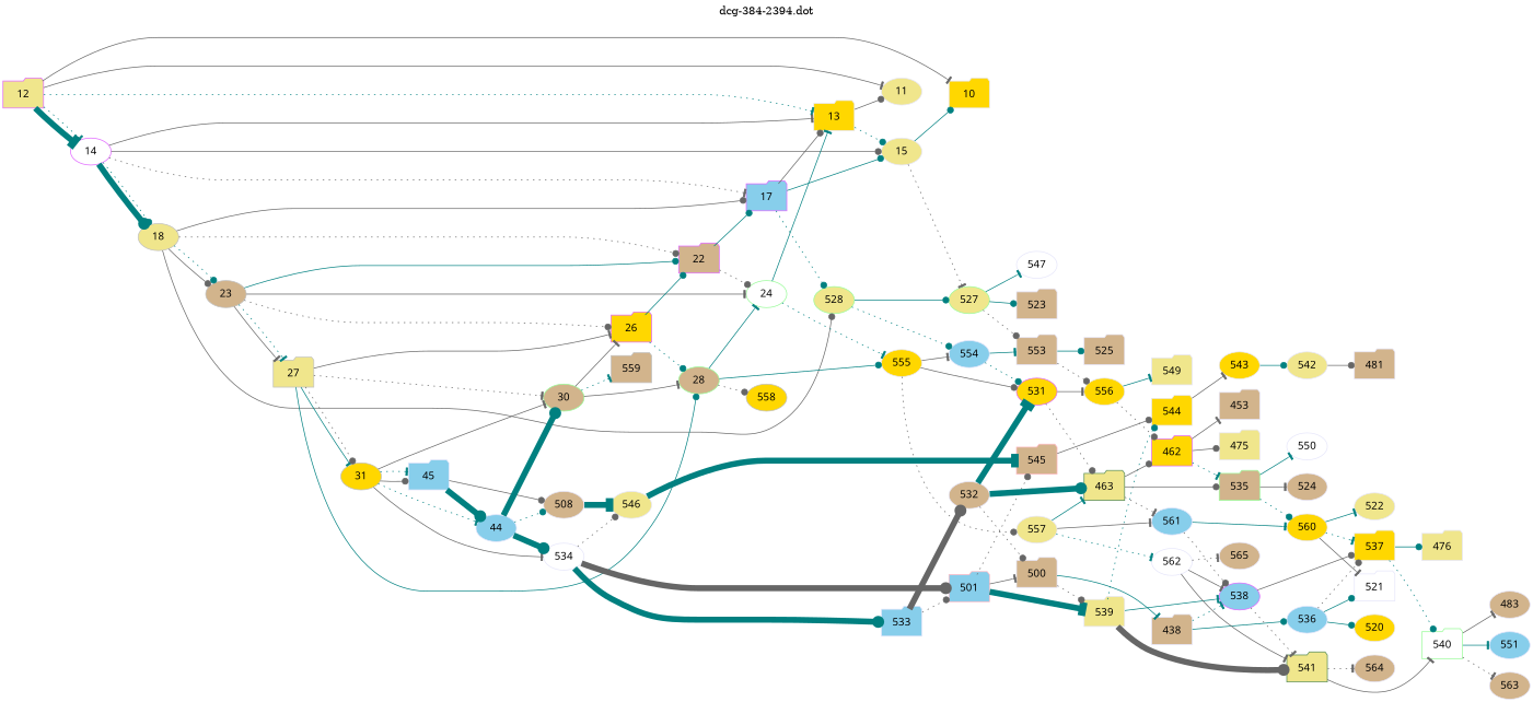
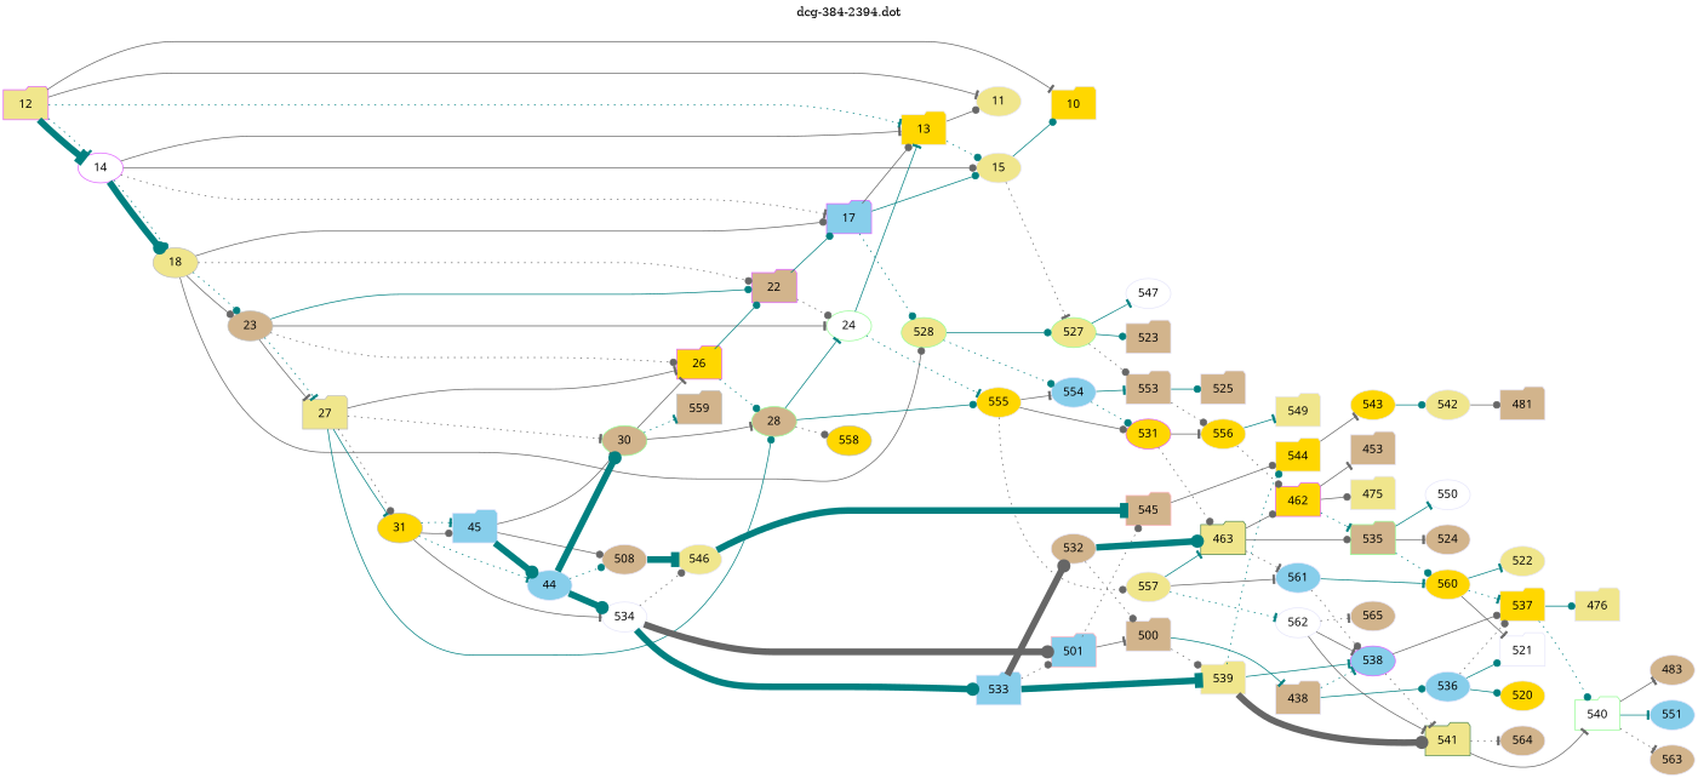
  digraph {
    label="dcg-384-2394.dot"
    labelloc=t
    rankdir=LR
    node [color=lavender fillcolor=tan fontname="sans-serif" shape=ellipse style="rounded,filled"]
    edge [arrowhead=dot color=gray40 penwidth=1]
    n1 [color=mediumorchid1 fillcolor=khaki label=12 shape=folder]
    n2 [fillcolor=khaki label=11]
    n3 [fillcolor=gold label=10 shape=folder]
    n4 [color=mediumorchid1 fillcolor=white label=14]
    n5 [fillcolor=gold label=13 shape=folder]
    n6 [fillcolor=khaki label=15]
    n7 [color=grey fillcolor=khaki label=18]
    n8 [color=mediumorchid1 fillcolor=skyblue label=17 shape=folder]
    n9 [color=palegreen fillcolor=khaki label=527]
    n10 [color=palegreen fillcolor=khaki label=528]
    n11 [color=grey label=23]
    n12 [color=mediumorchid1 label=22 shape=folder]
    n13 [label=553 shape=folder]
    n14 [label=523 shape=folder]
    n15 [fillcolor=white label=547]
    n16 [fillcolor=skyblue label=554]
    n17 [color=palegreen fillcolor=white label=24]
    n18 [color=grey fillcolor=khaki label=27 shape=folder]
    n19 [color=mediumorchid1 fillcolor=gold label=26 shape=folder]
    n20 [color=mediumorchid1 fillcolor=gold label=531]
    n21 [fillcolor=gold label=555]
    n22 [color=palegreen label=28]
    n23 [color=grey fillcolor=gold label=31]
    n24 [color=palegreen label=30]
    n25 [fillcolor=khaki label=557]
    n26 [color=grey fillcolor=gold label=558]
    n27 [fillcolor=white label=534]
    n28 [fillcolor=skyblue label=45 shape=folder]
    n29 [fillcolor=skyblue label=44]
    n30 [color=grey label=559 shape=folder]
    n31 [fillcolor=khaki label=546]
    n32 [fillcolor=skyblue label=533 shape=folder]
    n33 [color=lightpink fillcolor=skyblue label=501 shape=folder]
    n34 [label=508]
    n35 [color=lightpink label=545 shape=folder]
    n36 [label=532]
    n37 [label=500 shape=folder]
    n38 [fillcolor=khaki label=539 shape=folder]
    n39 [fillcolor=gold label=544 shape=folder]
    n40 [fillcolor=gold label=543]
    n41 [fillcolor=khaki label=542]
    n42 [label=481 shape=folder]
    n43 [color=palegreen4 fillcolor=khaki label=463 shape=folder]
    n44 [label=438 shape=folder]
    n45 [color=mediumorchid1 fillcolor=skyblue label=538]
    n46 [color=palegreen4 fillcolor=khaki label=541 shape=folder]
    n47 [fillcolor=skyblue label=536]
    n48 [fillcolor=gold label=537 shape=folder]
    n49 [color=palegreen fillcolor=white label=540 shape=folder]
    n50 [label=564]
    n51 [fillcolor=khaki label=476 shape=folder]
    n52 [label=483]
    n53 [fillcolor=skyblue label=551]
    n54 [label=563]
    n55 [fillcolor=gold label=520]
    n56 [fillcolor=white label=521 shape=folder]
    n57 [fillcolor=gold label=556]
    n58 [color=mediumorchid1 fillcolor=gold label=462 shape=folder]
    n59 [color=palegreen label=535 shape=folder]
    n60 [fillcolor=skyblue label=561]
    n61 [fillcolor=khaki label=549 shape=folder]
    n62 [label=453 shape=folder]
    n63 [fillcolor=khaki label=475 shape=folder]
    n64 [label=524]
    n65 [fillcolor=white label=550]
    n66 [fillcolor=gold label=560]
    n67 [fillcolor=khaki label=522]
    n68 [fillcolor=white label=562]
    n69 [label=525 shape=folder]
    n70 [label=565]
    n1 -> n2 [arrowhead=tee]
    n1 -> n3 [arrowhead=tee]
    n1 -> n4 [arrowhead=tee color=teal penwidth=8]
    n1 -> n4 [arrowhead=tee color=teal style=dotted penwidth=""]
    n1 -> n5 [arrowhead=tee color=teal style=dotted penwidth=""]
    n4 -> n5 [arrowhead=tee]
    n4 -> n6
    n4 -> n7 [color=teal penwidth=8]
    n4 -> n7 [color=teal style=dotted penwidth=""]
    n4 -> n8 [arrowhead=tee style=dotted penwidth=""]
    n5 -> n2
    n5 -> n6 [color=teal style=dotted penwidth=""]
    n6 -> n3 [color=teal]
    n6 -> n9 [arrowhead=tee style=dotted penwidth=""]
    n7 -> n8
    n7 -> n10
    n7 -> n11
    n7 -> n11 [color=teal style=dotted penwidth=""]
    n7 -> n12 [style=dotted penwidth=""]
    n8 -> n5
    n8 -> n6 [color=teal]
    n8 -> n10 [color=teal style=dotted penwidth=""]
    n9 -> n13 [style=dotted penwidth=""]
    n9 -> n14 [color=teal]
    n9 -> n15 [arrowhead=tee color=teal]
    n10 -> n9 [color=teal]
    n10 -> n16 [color=teal style=dotted penwidth=""]
    n11 -> n12 [color=teal]
    n11 -> n17 [arrowhead=tee]
    n11 -> n18 [arrowhead=tee]
    n11 -> n18 [arrowhead=tee color=teal style=dotted penwidth=""]
    n11 -> n19 [style=dotted penwidth=""]
    n12 -> n8 [color=teal]
    n12 -> n17 [style=dotted penwidth=""]
    n13 -> n57 [style=dotted penwidth=""]
    n13 -> n69 [color=teal]
    n16 -> n13 [arrowhead=tee color=teal]
    n16 -> n20 [color=teal style=dotted penwidth=""]
    n17 -> n5 [arrowhead=tee color=teal]
    n17 -> n21 [arrowhead=tee color=teal style=dotted penwidth=""]
    n18 -> n19 [arrowhead=tee]
    n18 -> n22 [color=teal]
    n18 -> n23 [arrowhead=tee color=teal]
    n18 -> n23 [style=dotted penwidth=""]
    n18 -> n24 [arrowhead=tee style=dotted penwidth=""]
    n19 -> n12 [color=teal]
    n19 -> n22 [color=teal style=dotted penwidth=""]
    n20 -> n43 [style=dotted penwidth=""]
    n20 -> n57 [arrowhead=tee]
    n21 -> n16 [arrowhead=tee]
    n21 -> n20
    n21 -> n25 [style=dotted penwidth=""]
    n22 -> n17 [arrowhead=tee color=teal]
    n22 -> n21 [color=teal]
    n22 -> n26 [style=dotted penwidth=""]
-   n23 -> n24 [arrowhead=tee]
+   n28 -> n24 [arrowhead=tee]
    n23 -> n27 [arrowhead=tee]
    n23 -> n28
    n23 -> n28 [arrowhead=tee color=teal style=dotted penwidth=""]
    n23 -> n29 [arrowhead=tee color=teal style=dotted penwidth=""]
    n24 -> n19 [arrowhead=tee]
    n24 -> n22 [arrowhead=tee]
    n24 -> n30 [arrowhead=tee color=teal style=dotted penwidth=""]
    n25 -> n43 [arrowhead=tee color=teal]
    n25 -> n60 [arrowhead=tee]
    n25 -> n68 [arrowhead=tee color=teal style=dotted penwidth=""]
    n27 -> n31 [style=dotted penwidth=""]
    n27 -> n32 [color=teal penwidth=8]
    n27 -> n33 [penwidth=8]
    n28 -> n29 [color=teal penwidth=8]
    n28 -> n34
    n29 -> n24 [color=teal penwidth=8]
    n29 -> n27 [color=teal penwidth=8]
    n29 -> n34 [color=teal style=dotted penwidth=""]
    n31 -> n35 [arrowhead=tee color=teal penwidth=8]
    n32 -> n33 [style=dotted penwidth=""]
    n32 -> n36 [penwidth=8]
    n33 -> n35 [style=dotted penwidth=""]
    n33 -> n37 [arrowhead=tee]
-   n33 -> n38 [arrowhead=tee color=teal penwidth=8]
+   n32 -> n38 [arrowhead=tee color=teal penwidth=8]
    n34 -> n31 [arrowhead=tee color=teal penwidth=8]
    n35 -> n39
-   n36 -> n20 [arrowhead=tee color=teal penwidth=8]
    n36 -> n37 [style=dotted penwidth=""]
    n36 -> n43 [color=teal penwidth=8]
    n37 -> n38 [style=dotted penwidth=""]
    n37 -> n44 [arrowhead=tee color=teal]
    n38 -> n39 [color=teal style=dotted penwidth=""]
    n38 -> n45 [arrowhead=tee color=teal]
    n38 -> n46 [penwidth=8]
    n39 -> n40 [arrowhead=tee]
    n40 -> n41 [color=teal]
    n41 -> n42
    n43 -> n58
    n43 -> n59
    n43 -> n60 [arrowhead=tee style=dotted penwidth=""]
    n44 -> n45 [arrowhead=tee color=teal style=dotted penwidth=""]
    n44 -> n47 [color=teal]
    n45 -> n46 [arrowhead=tee style=dotted penwidth=""]
    n45 -> n48
    n46 -> n49 [arrowhead=tee]
    n46 -> n50 [arrowhead=tee style=dotted penwidth=""]
    n47 -> n48 [style=dotted penwidth=""]
    n47 -> n55 [color=teal]
    n47 -> n56 [color=teal]
    n48 -> n49 [color=teal style=dotted penwidth=""]
    n48 -> n51 [color=teal]
    n49 -> n52 [arrowhead=tee]
    n49 -> n53 [arrowhead=tee color=teal]
    n49 -> n54 [arrowhead=tee style=dotted penwidth=""]
    n57 -> n58 [style=dotted penwidth=""]
    n57 -> n61 [arrowhead=tee color=teal]
    n58 -> n59 [arrowhead=tee color=teal style=dotted penwidth=""]
    n58 -> n62 [arrowhead=tee]
    n58 -> n63
    n59 -> n64 [arrowhead=tee]
    n59 -> n65 [arrowhead=tee color=teal]
    n59 -> n66 [color=teal style=dotted penwidth=""]
    n60 -> n45 [style=dotted penwidth=""]
    n60 -> n66 [arrowhead=tee color=teal]
    n66 -> n48 [arrowhead=tee color=teal style=dotted penwidth=""]
    n66 -> n56 [arrowhead=tee]
    n66 -> n67 [arrowhead=tee color=teal]
    n68 -> n45 [arrowhead=tee]
    n68 -> n46 [arrowhead=tee]
    n68 -> n70 [arrowhead=tee style=dotted penwidth=""]
  }
